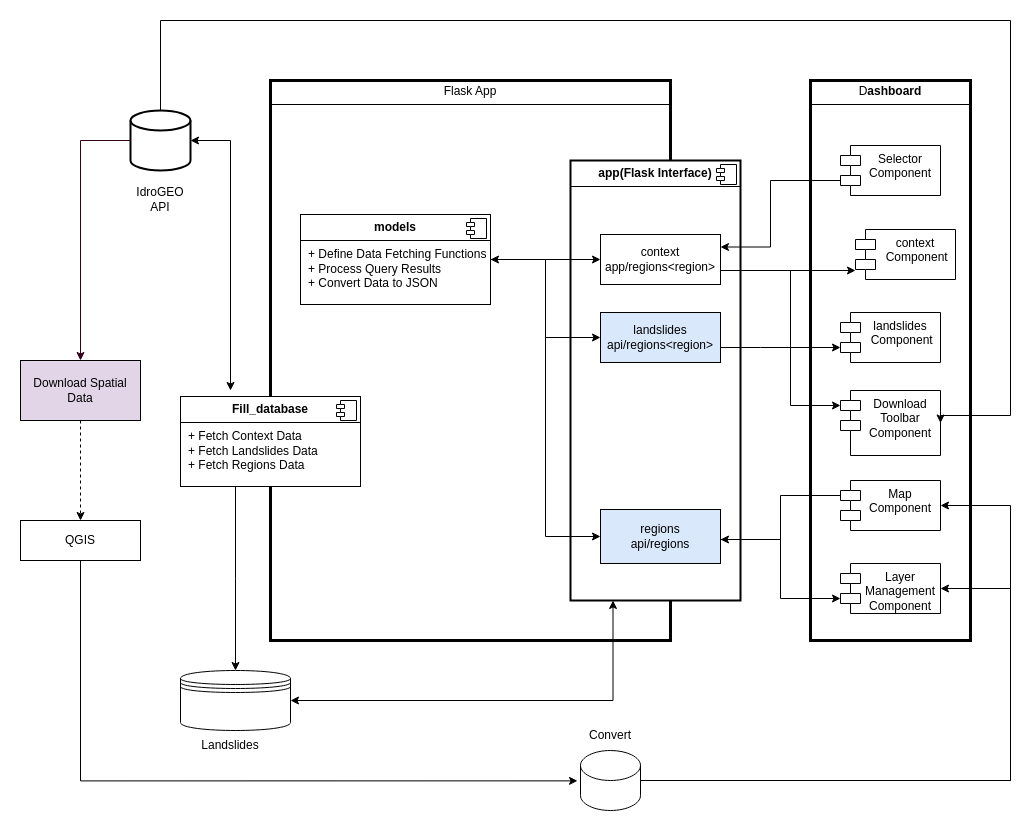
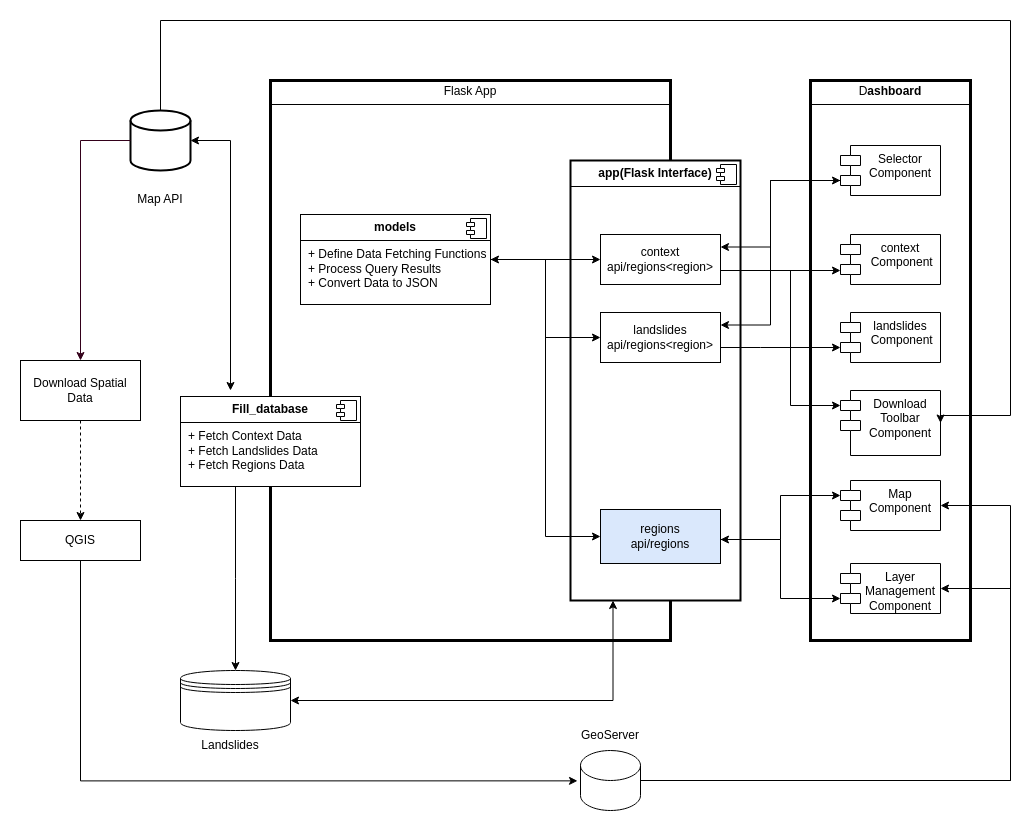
  <mxCell id="0" />
  <mxCell id="1" parent="0" />
  <mxCell id="2" value="&lt;p style=&quot;text-align: center; margin: 4px 0px 0px;&quot;&gt;Flask App&lt;/p&gt;&lt;hr size=&quot;1&quot; style=&quot;border-style:solid;&quot;&gt;&lt;p style=&quot;margin:0px;margin-left:8px;&quot;&gt;&lt;br&gt;&lt;/p&gt;" style="verticalAlign=top;align=left;overflow=fill;html=1;whiteSpace=wrap;strokeWidth=3;" parent="1" vertex="1"><mxGeometry x="270" y="80" width="400" height="560" as="geometry" /></mxCell>
  <mxCell id="3" value="&lt;p style=&quot;text-align: center; margin: 4px 0px 0px;&quot;&gt;D&lt;b style=&quot;&quot;&gt;ashboard&lt;/b&gt;&lt;/p&gt;&lt;hr size=&quot;1&quot; style=&quot;border-style:solid;&quot;&gt;&lt;p style=&quot;margin:0px;margin-left:8px;&quot;&gt;&lt;br&gt;&lt;/p&gt;" style="verticalAlign=top;align=left;overflow=fill;html=1;whiteSpace=wrap;strokeWidth=3;" parent="1" vertex="1"><mxGeometry x="810" y="80" width="160" height="560" as="geometry" /></mxCell>
  <mxCell id="4" value="&lt;p style=&quot;margin:0px;margin-top:6px;text-align:center;&quot;&gt;&lt;b style=&quot;background-color: initial;&quot;&gt;app(&lt;/b&gt;&lt;b style=&quot;background-color: initial;&quot;&gt;Flask Interface)&lt;/b&gt;&lt;br&gt;&lt;/p&gt;&lt;hr size=&quot;1&quot; style=&quot;border-style:solid;&quot;&gt;&lt;p style=&quot;margin:0px;margin-left:8px;&quot;&gt;&lt;br&gt;&lt;/p&gt;" style="align=left;overflow=fill;html=1;dropTarget=0;whiteSpace=wrap;strokeWidth=2;" parent="1" vertex="1"><mxGeometry x="570" y="160" width="170" height="440" as="geometry" /></mxCell>
  <mxCell id="5" value="" style="shape=component;jettyWidth=8;jettyHeight=4;" parent="4" vertex="1"><mxGeometry x="1" width="20" height="20" relative="1" as="geometry"><mxPoint x="-24" y="4" as="offset" /></mxGeometry></mxCell>
  <mxCell id="6" style="edgeStyle=orthogonalEdgeStyle;rounded=0;orthogonalLoop=1;jettySize=auto;html=1;entryX=1;entryY=0.25;entryDx=0;entryDy=0;" edge="1" parent="1" source="8" target="15"><mxGeometry relative="1" as="geometry"><Array as="points"><mxPoint x="770" y="180" /><mxPoint x="770" y="247" /></Array></mxGeometry></mxCell>
+ <mxCell id="7" style="edgeStyle=orthogonalEdgeStyle;rounded=0;orthogonalLoop=1;jettySize=auto;html=1;entryX=1;entryY=0.25;entryDx=0;entryDy=0;startArrow=classic;startFill=1;" edge="1" parent="1" source="8" target="42"><mxGeometry relative="1" as="geometry"><Array as="points"><mxPoint x="770" y="180" /><mxPoint x="770" y="325" /></Array></mxGeometry></mxCell>
  <mxCell id="8" value="Selector Component" style="shape=module;align=left;spacingLeft=20;align=center;verticalAlign=top;whiteSpace=wrap;html=1;" parent="1" vertex="1"><mxGeometry x="840" y="145" width="100" height="50" as="geometry" /></mxCell>
  <mxCell id="9" style="edgeStyle=orthogonalEdgeStyle;rounded=0;orthogonalLoop=1;jettySize=auto;html=1;startArrow=classic;startFill=1;endArrow=none;endFill=0;" parent="1" source="10" target="15" edge="1"><mxGeometry relative="1" as="geometry"><Array as="points"><mxPoint x="810" y="270" /><mxPoint x="810" y="270" /></Array></mxGeometry></mxCell>
- <mxCell id="10" value="context&lt;div&gt;&amp;nbsp;Component&lt;/div&gt;" style="shape=module;align=left;spacingLeft=20;align=center;verticalAlign=top;whiteSpace=wrap;html=1;" parent="1" vertex="1"><mxGeometry x="855" y="229" width="100" height="50" as="geometry" /></mxCell>
+ <mxCell id="10" value="context&lt;div&gt;&amp;nbsp;Component&lt;/div&gt;" style="shape=module;align=left;spacingLeft=20;align=center;verticalAlign=top;whiteSpace=wrap;html=1;" parent="1" vertex="1"><mxGeometry x="840" y="234" width="100" height="50" as="geometry" /></mxCell>
  <mxCell id="11" value="landslides&lt;div&gt;&amp;nbsp;Component&lt;/div&gt;" style="shape=module;align=left;spacingLeft=20;align=center;verticalAlign=top;whiteSpace=wrap;html=1;" parent="1" vertex="1"><mxGeometry x="840" y="312" width="100" height="50" as="geometry" /></mxCell>
  <mxCell id="12" value="Map Component" style="shape=module;align=left;spacingLeft=20;align=center;verticalAlign=top;whiteSpace=wrap;html=1;" parent="1" vertex="1"><mxGeometry x="840" y="480" width="100" height="50" as="geometry" /></mxCell>
  <mxCell id="13" value="Layer Management Component" style="shape=module;align=left;spacingLeft=20;align=center;verticalAlign=top;whiteSpace=wrap;html=1;" parent="1" vertex="1"><mxGeometry x="840" y="563" width="100" height="50" as="geometry" /></mxCell>
  <mxCell id="14" value="Download Toolbar Component" style="shape=module;align=left;spacingLeft=20;align=center;verticalAlign=top;whiteSpace=wrap;html=1;" parent="1" vertex="1"><mxGeometry x="840" y="390" width="100" height="65" as="geometry" /></mxCell>
- <mxCell id="15" value="&lt;div&gt;context&lt;/div&gt;&lt;div&gt;app/regions&amp;lt;region&amp;gt;&lt;/div&gt;" style="rounded=0;whiteSpace=wrap;html=1;" parent="1" vertex="1"><mxGeometry x="600" y="234" width="120" height="50" as="geometry" /></mxCell>
+ <mxCell id="15" value="&lt;div&gt;context&lt;/div&gt;&lt;div&gt;api/regions&amp;lt;region&amp;gt;&lt;/div&gt;" style="rounded=0;whiteSpace=wrap;html=1;" parent="1" vertex="1"><mxGeometry x="600" y="234" width="120" height="50" as="geometry" /></mxCell>
  <mxCell id="16" value="&lt;div&gt;regions&lt;/div&gt;&lt;div&gt;api/regions&lt;/div&gt;" style="rounded=0;whiteSpace=wrap;html=1;fillColor=#dae8fc;" parent="1" vertex="1"><mxGeometry x="600" y="509" width="120" height="54" as="geometry" /></mxCell>
  <mxCell id="17" style="edgeStyle=orthogonalEdgeStyle;rounded=0;orthogonalLoop=1;jettySize=auto;html=1;entryX=1;entryY=0.5;entryDx=0;entryDy=0;" edge="1" parent="1" source="18" target="14"><mxGeometry relative="1" as="geometry"><Array as="points"><mxPoint x="160" y="20" /><mxPoint x="1010" y="20" /><mxPoint x="1010" y="415" /></Array></mxGeometry></mxCell>
  <mxCell id="18" value="" style="strokeWidth=2;html=1;shape=mxgraph.flowchart.database;whiteSpace=wrap;" parent="1" vertex="1"><mxGeometry x="130" y="110" width="60" height="60" as="geometry" /></mxCell>
- <mxCell id="19" value="IdroGEO API" style="text;html=1;align=center;verticalAlign=middle;whiteSpace=wrap;rounded=0;" parent="1" vertex="1"><mxGeometry x="130" y="184" width="60" height="30" as="geometry" /></mxCell>
+ <mxCell id="19" value="Map API" style="text;html=1;align=center;verticalAlign=middle;whiteSpace=wrap;rounded=0;" parent="1" vertex="1"><mxGeometry x="130" y="184" width="60" height="30" as="geometry" /></mxCell>
  <mxCell id="20" style="edgeStyle=orthogonalEdgeStyle;rounded=0;orthogonalLoop=1;jettySize=auto;html=1;entryX=0.25;entryY=1;entryDx=0;entryDy=0;startArrow=classic;startFill=1;" parent="1" source="21" target="4" edge="1"><mxGeometry relative="1" as="geometry"><mxPoint x="680" y="580" as="targetPoint" /></mxGeometry></mxCell>
  <mxCell id="21" value="" style="shape=datastore;whiteSpace=wrap;html=1;" parent="1" vertex="1"><mxGeometry x="180" y="670" width="110" height="60" as="geometry" /></mxCell>
  <mxCell id="22" value="Landslides" style="text;html=1;align=center;verticalAlign=middle;whiteSpace=wrap;rounded=0;" parent="1" vertex="1"><mxGeometry x="200" y="730" width="60" height="30" as="geometry" /></mxCell>
  <mxCell id="23" style="edgeStyle=orthogonalEdgeStyle;rounded=0;orthogonalLoop=1;jettySize=auto;html=1;entryX=0;entryY=0.5;entryDx=0;entryDy=0;startArrow=classic;startFill=1;" parent="1" source="26" target="16" edge="1"><mxGeometry relative="1" as="geometry" /></mxCell>
  <mxCell id="24" style="edgeStyle=orthogonalEdgeStyle;rounded=0;orthogonalLoop=1;jettySize=auto;html=1;entryX=0;entryY=0.5;entryDx=0;entryDy=0;" edge="1" parent="1" source="26" target="15"><mxGeometry relative="1" as="geometry"><Array as="points"><mxPoint x="520" y="259" /><mxPoint x="520" y="259" /></Array></mxGeometry></mxCell>
  <mxCell id="25" style="edgeStyle=orthogonalEdgeStyle;rounded=0;orthogonalLoop=1;jettySize=auto;html=1;entryX=0;entryY=0.5;entryDx=0;entryDy=0;" edge="1" parent="1" source="26" target="42"><mxGeometry relative="1" as="geometry" /></mxCell>
  <mxCell id="26" value="&lt;p style=&quot;text-align: center; margin: 6px 0px 0px;&quot;&gt;&lt;b&gt;models&lt;/b&gt;&lt;/p&gt;&lt;hr size=&quot;1&quot; style=&quot;border-style:solid;&quot;&gt;&lt;p style=&quot;margin:0px;margin-left:8px;&quot;&gt;+ Define Data Fetching Functions&amp;nbsp;&lt;/p&gt;&lt;p style=&quot;margin:0px;margin-left:8px;&quot;&gt;+ Process Query Results&amp;nbsp;&lt;/p&gt;&lt;p style=&quot;margin:0px;margin-left:8px;&quot;&gt;+ Convert Data to JSON&lt;br&gt;&lt;/p&gt;" style="align=left;overflow=fill;html=1;dropTarget=0;whiteSpace=wrap;" parent="1" vertex="1"><mxGeometry x="300" y="214" width="190" height="90" as="geometry" /></mxCell>
  <mxCell id="27" value="" style="shape=component;jettyWidth=8;jettyHeight=4;" parent="26" vertex="1"><mxGeometry x="1" width="20" height="20" relative="1" as="geometry"><mxPoint x="-24" y="4" as="offset" /></mxGeometry></mxCell>
  <mxCell id="28" style="edgeStyle=orthogonalEdgeStyle;rounded=0;orthogonalLoop=1;jettySize=auto;html=1;startArrow=classic;startFill=1;" parent="1" source="18" edge="1"><mxGeometry relative="1" as="geometry"><Array as="points"><mxPoint x="230" y="140" /></Array><mxPoint x="230" y="390" as="targetPoint" /></mxGeometry></mxCell>
- <mxCell id="29" style="edgeStyle=orthogonalEdgeStyle;rounded=0;orthogonalLoop=1;jettySize=auto;html=1;entryX=0;entryY=0;entryDx=0;entryDy=15;entryPerimeter=0;endArrow=none;" parent="1" source="16" target="12" edge="1"><mxGeometry relative="1" as="geometry"><Array as="points"><mxPoint x="780" y="539" /><mxPoint x="780" y="495" /></Array></mxGeometry></mxCell>
+ <mxCell id="29" style="edgeStyle=orthogonalEdgeStyle;rounded=0;orthogonalLoop=1;jettySize=auto;html=1;entryX=0;entryY=0;entryDx=0;entryDy=15;entryPerimeter=0;" parent="1" source="16" target="12" edge="1"><mxGeometry relative="1" as="geometry"><Array as="points"><mxPoint x="780" y="539" /><mxPoint x="780" y="495" /></Array></mxGeometry></mxCell>
  <mxCell id="30" style="edgeStyle=orthogonalEdgeStyle;rounded=0;orthogonalLoop=1;jettySize=auto;html=1;exitX=0;exitY=0;exitDx=0;exitDy=35;exitPerimeter=0;startArrow=classic;startFill=1;" parent="1" source="13" target="16" edge="1"><mxGeometry relative="1" as="geometry"><Array as="points"><mxPoint x="780" y="598" /><mxPoint x="780" y="539" /></Array></mxGeometry></mxCell>
  <mxCell id="31" style="edgeStyle=orthogonalEdgeStyle;rounded=0;orthogonalLoop=1;jettySize=auto;html=1;entryX=0.5;entryY=0;entryDx=0;entryDy=0;fillColor=#f8cecc;strokeColor=#000000;dashed=1;" parent="1" source="32" target="34" edge="1"><mxGeometry relative="1" as="geometry" /></mxCell>
- <mxCell id="32" value="&lt;div&gt;Download Spatial Data&lt;/div&gt;" style="rounded=0;whiteSpace=wrap;html=1;fillColor=#e1d5e7;" parent="1" vertex="1"><mxGeometry x="20" y="360" width="120" height="60" as="geometry" /></mxCell>
+ <mxCell id="32" value="&lt;div&gt;Download Spatial Data&lt;/div&gt;" style="rounded=0;whiteSpace=wrap;html=1;" parent="1" vertex="1"><mxGeometry x="20" y="360" width="120" height="60" as="geometry" /></mxCell>
  <mxCell id="33" style="edgeStyle=orthogonalEdgeStyle;rounded=0;orthogonalLoop=1;jettySize=auto;html=1;fillColor=#f8cecc;strokeColor=#000000;entryX=-0.05;entryY=0.506;entryDx=0;entryDy=0;entryPerimeter=0;" parent="1" source="34" target="41" edge="1"><mxGeometry relative="1" as="geometry"><Array as="points"><mxPoint x="80" y="780" /></Array><mxPoint x="570" y="780" as="targetPoint" /></mxGeometry></mxCell>
  <mxCell id="34" value="QGIS" style="rounded=0;whiteSpace=wrap;html=1;" parent="1" vertex="1"><mxGeometry x="20" y="520" width="120" height="40" as="geometry" /></mxCell>
  <mxCell id="35" style="edgeStyle=orthogonalEdgeStyle;rounded=0;orthogonalLoop=1;jettySize=auto;html=1;entryX=0;entryY=0.5;entryDx=0;entryDy=0;entryPerimeter=0;startArrow=classic;startFill=1;endArrow=none;endFill=0;fillColor=#f8cecc;strokeColor=#33001A;" parent="1" source="32" target="18" edge="1"><mxGeometry relative="1" as="geometry" /></mxCell>
  <mxCell id="36" style="edgeStyle=orthogonalEdgeStyle;rounded=0;orthogonalLoop=1;jettySize=auto;html=1;entryX=0.5;entryY=0;entryDx=0;entryDy=0;" edge="1" parent="1" source="37" target="21"><mxGeometry relative="1" as="geometry"><Array as="points"><mxPoint x="235" y="578" /><mxPoint x="235" y="578" /></Array></mxGeometry></mxCell>
  <mxCell id="37" value="&lt;p style=&quot;text-align: center; margin: 6px 0px 0px;&quot;&gt;&lt;b&gt;Fill_database&lt;/b&gt;&lt;/p&gt;&lt;hr size=&quot;1&quot; style=&quot;border-style:solid;&quot;&gt;&lt;p style=&quot;margin:0px;margin-left:8px;&quot;&gt;+ Fetch Context Data&amp;nbsp;&lt;/p&gt;&lt;p style=&quot;margin:0px;margin-left:8px;&quot;&gt;+ Fetch Landslides Data&amp;nbsp;&lt;/p&gt;&lt;p style=&quot;margin:0px;margin-left:8px;&quot;&gt;+ Fetch Regions Data&lt;br&gt;&lt;/p&gt;" style="align=left;overflow=fill;html=1;dropTarget=0;whiteSpace=wrap;" vertex="1" parent="1"><mxGeometry x="180" y="396" width="180" height="90" as="geometry" /></mxCell>
  <mxCell id="38" value="" style="shape=component;jettyWidth=8;jettyHeight=4;" vertex="1" parent="37"><mxGeometry x="1" width="20" height="20" relative="1" as="geometry"><mxPoint x="-24" y="4" as="offset" /></mxGeometry></mxCell>
  <mxCell id="39" style="edgeStyle=orthogonalEdgeStyle;rounded=0;orthogonalLoop=1;jettySize=auto;html=1;entryX=1;entryY=0.5;entryDx=0;entryDy=0;" edge="1" parent="1" source="41" target="13"><mxGeometry relative="1" as="geometry"><Array as="points"><mxPoint x="1010" y="780" /><mxPoint x="1010" y="588" /></Array></mxGeometry></mxCell>
  <mxCell id="40" style="edgeStyle=orthogonalEdgeStyle;rounded=0;orthogonalLoop=1;jettySize=auto;html=1;entryX=1;entryY=0.5;entryDx=0;entryDy=0;" edge="1" parent="1" source="41" target="12"><mxGeometry relative="1" as="geometry"><Array as="points"><mxPoint x="1010" y="780" /><mxPoint x="1010" y="505" /></Array></mxGeometry></mxCell>
  <mxCell id="41" value="" style="shape=cylinder3;whiteSpace=wrap;html=1;boundedLbl=1;backgroundOutline=1;size=15;" vertex="1" parent="1"><mxGeometry x="580" y="750" width="60" height="60" as="geometry" /></mxCell>
- <mxCell id="42" value="&lt;div&gt;landslides&lt;/div&gt;&lt;div&gt;api/regions&amp;lt;region&amp;gt;&lt;/div&gt;" style="rounded=0;whiteSpace=wrap;html=1;fillColor=#dae8fc;" vertex="1" parent="1"><mxGeometry x="600" y="312" width="120" height="50" as="geometry" /></mxCell>
+ <mxCell id="42" value="&lt;div&gt;landslides&lt;/div&gt;&lt;div&gt;api/regions&amp;lt;region&amp;gt;&lt;/div&gt;" style="rounded=0;whiteSpace=wrap;html=1;" vertex="1" parent="1"><mxGeometry x="600" y="312" width="120" height="50" as="geometry" /></mxCell>
  <mxCell id="43" style="edgeStyle=orthogonalEdgeStyle;rounded=0;orthogonalLoop=1;jettySize=auto;html=1;entryX=0;entryY=0;entryDx=0;entryDy=35;entryPerimeter=0;" edge="1" parent="1" source="42" target="11"><mxGeometry relative="1" as="geometry"><Array as="points"><mxPoint x="760" y="347" /><mxPoint x="760" y="347" /></Array></mxGeometry></mxCell>
  <mxCell id="44" style="edgeStyle=orthogonalEdgeStyle;rounded=0;orthogonalLoop=1;jettySize=auto;html=1;entryX=0;entryY=0;entryDx=0;entryDy=15;entryPerimeter=0;" edge="1" parent="1" source="15" target="14"><mxGeometry relative="1" as="geometry"><Array as="points"><mxPoint x="790" y="270" /><mxPoint x="790" y="405" /></Array></mxGeometry></mxCell>
- <mxCell id="45" value="Convert" style="text;html=1;align=center;verticalAlign=middle;whiteSpace=wrap;rounded=0;" vertex="1" parent="1"><mxGeometry x="580" y="720" width="60" height="30" as="geometry" /></mxCell>
+ <mxCell id="45" value="GeoServer" style="text;html=1;align=center;verticalAlign=middle;whiteSpace=wrap;rounded=0;" vertex="1" parent="1"><mxGeometry x="580" y="720" width="60" height="30" as="geometry" /></mxCell>
